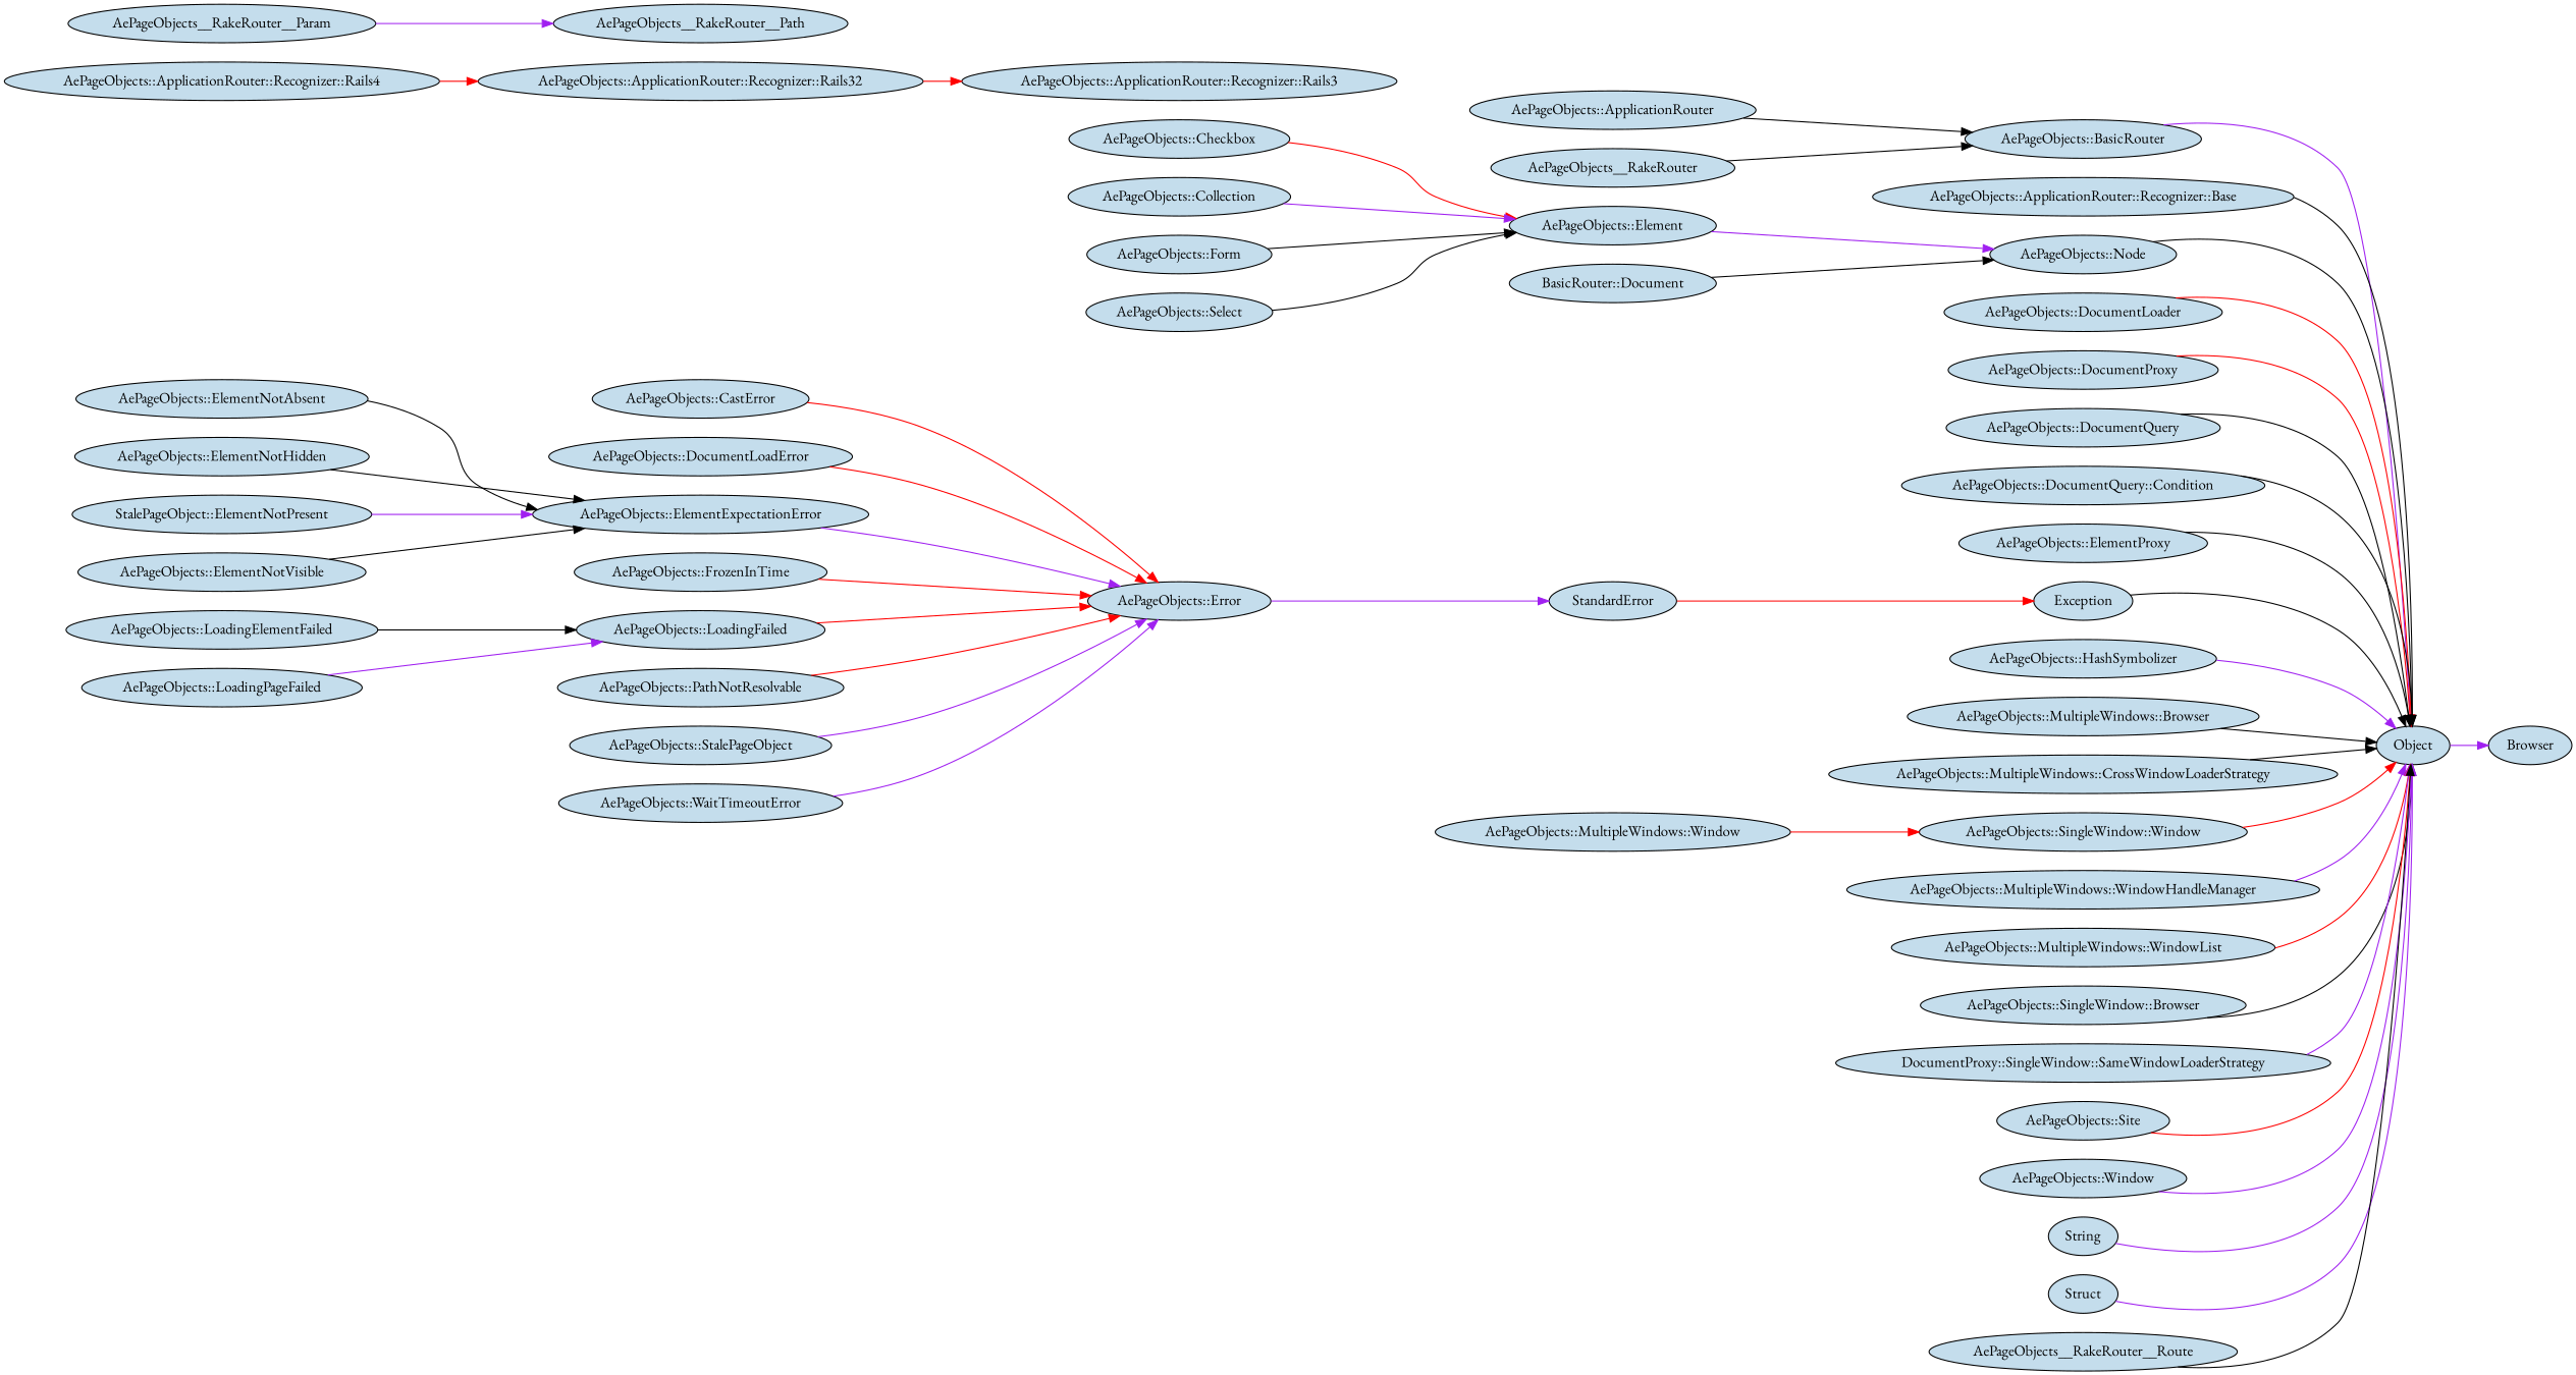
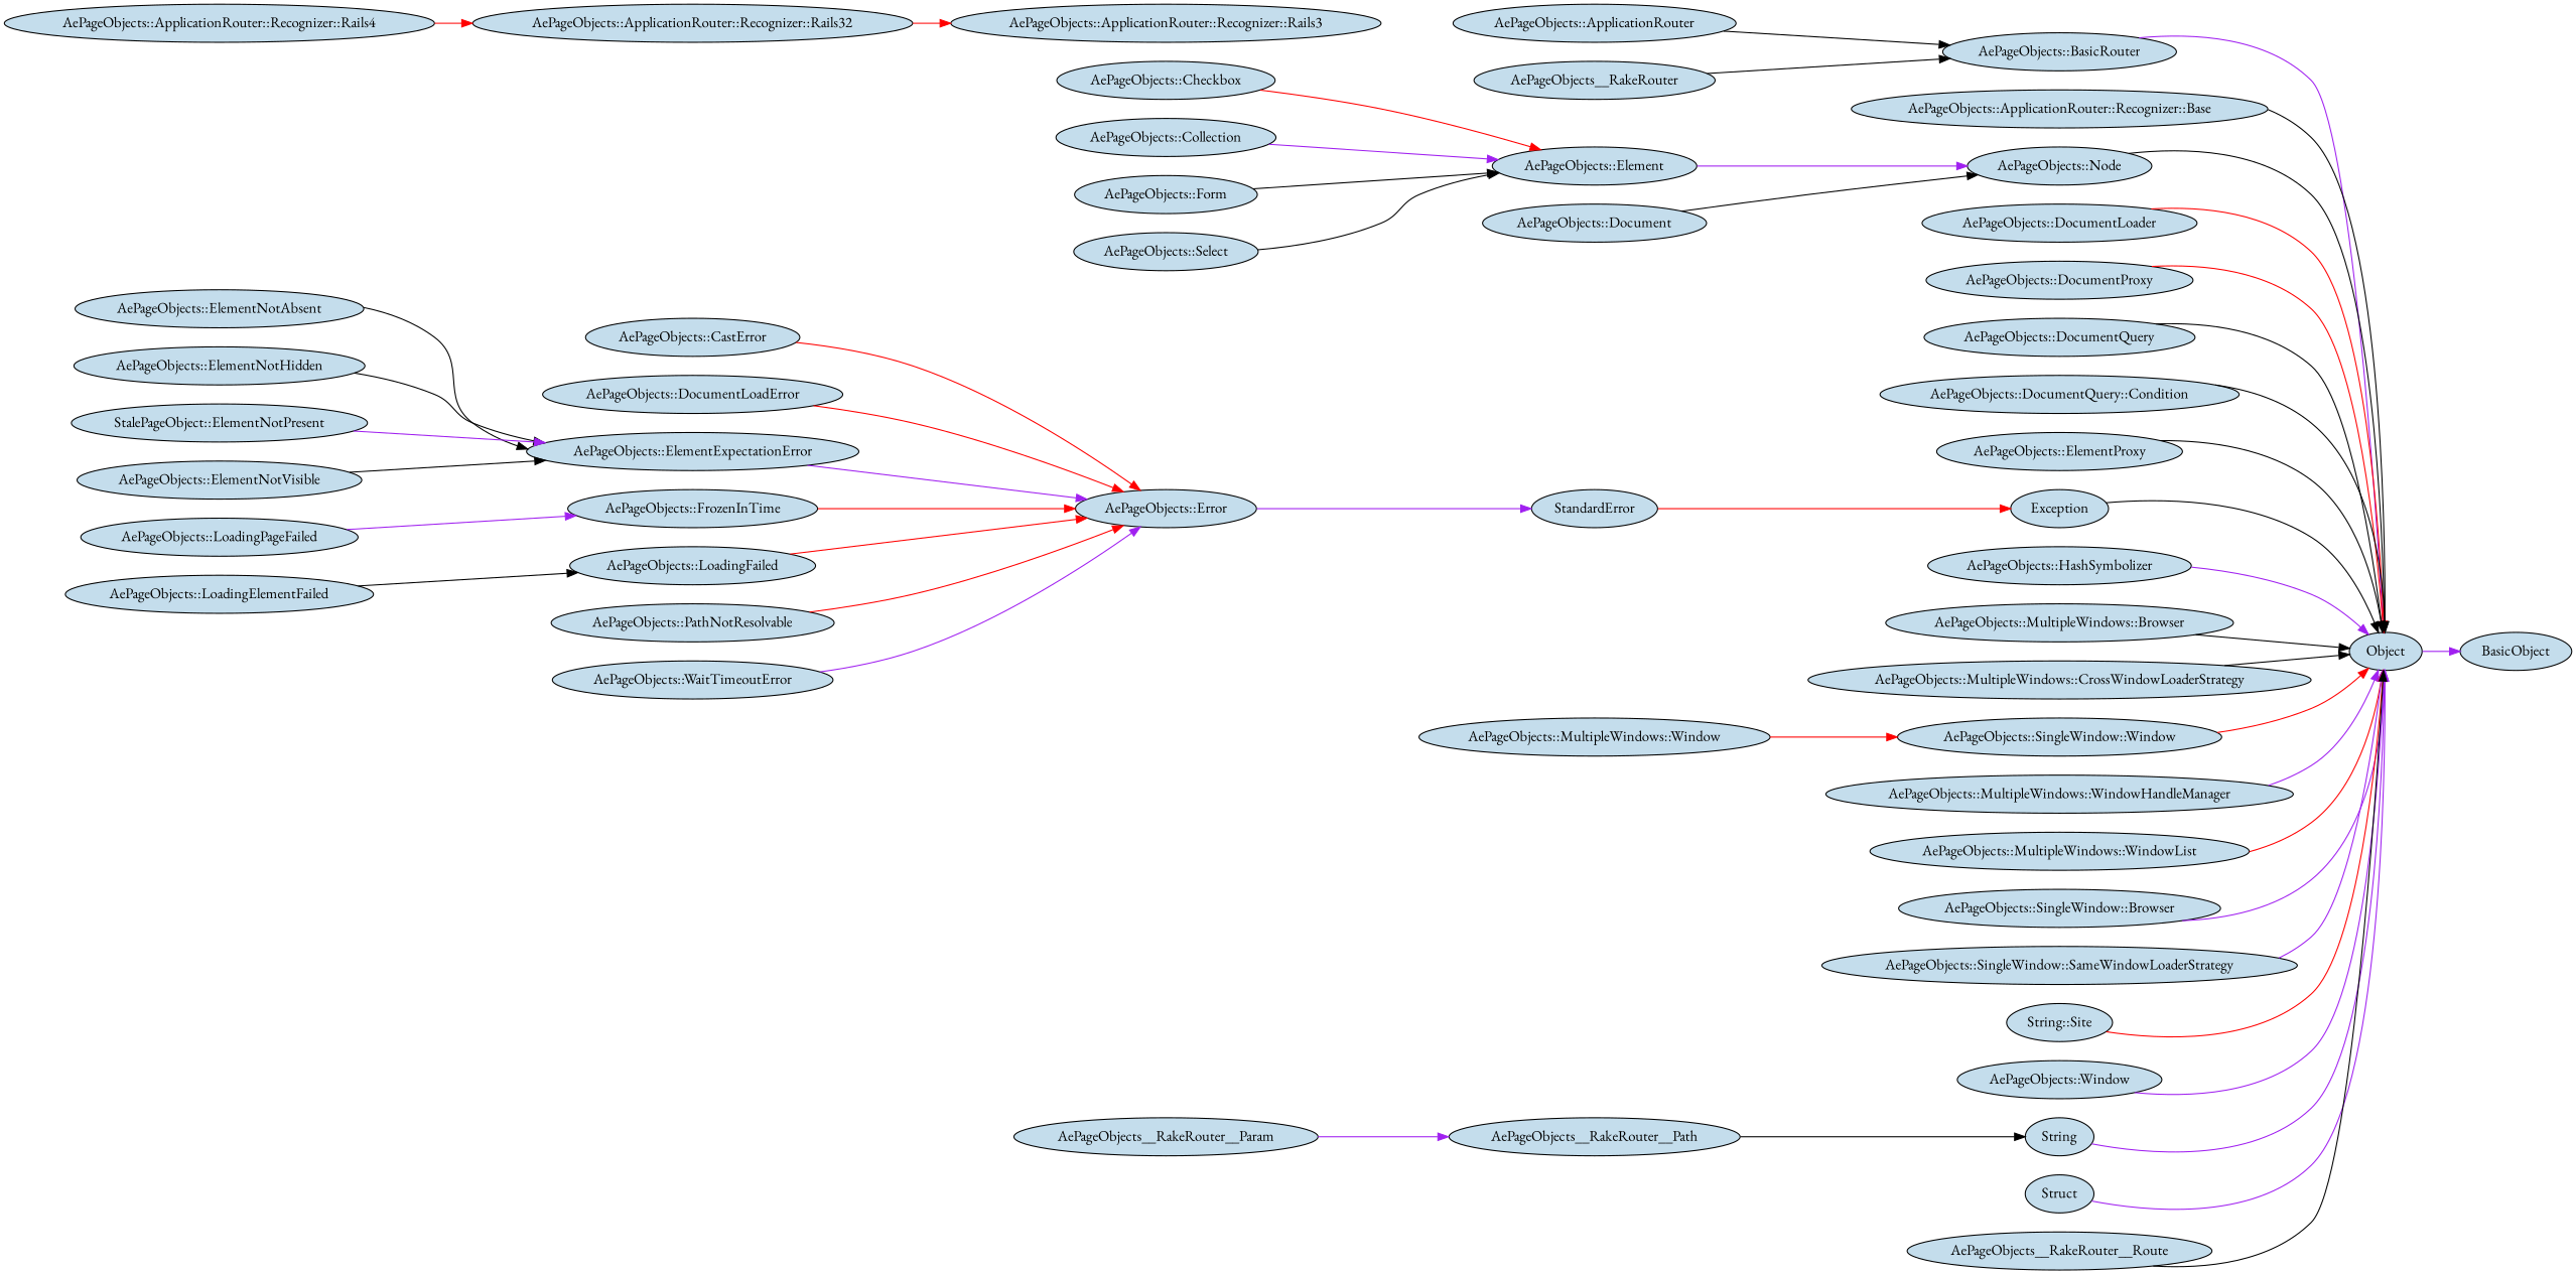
  digraph {
    fontname="EB Garamond"
    rankdir=LR
    node [fillcolor="#c4ddec" fontname="EB Garamond" style=filled]
    edge [color=black fontname="EB Garamond"]
    n1 [label="AePageObjects::ApplicationRouter"]
    n2 [label="AePageObjects::BasicRouter"]
    n3 [label=Object]
    n4 [label="AePageObjects::ApplicationRouter::Recognizer::Base"]
-   BasicObject [label=Browser]
+   BasicObject
    n6 [label="AePageObjects::ApplicationRouter::Recognizer::Rails3"]
    n7 [label="AePageObjects::ApplicationRouter::Recognizer::Rails32"]
    n8 [label="AePageObjects::ApplicationRouter::Recognizer::Rails4"]
    n9 [label="AePageObjects::CastError"]
    n10 [label="AePageObjects::Error"]
    n11 [label=StandardError]
    n12 [label="AePageObjects::Checkbox"]
    n13 [label="AePageObjects::Element"]
    n14 [label="AePageObjects::Node"]
    n15 [label="AePageObjects::Collection"]
-   n16 [label="BasicRouter::Document"]
+   n16 [label="AePageObjects::Document"]
    n17 [label="AePageObjects::DocumentLoadError"]
    n18 [label="AePageObjects::DocumentLoader"]
    n19 [label="AePageObjects::DocumentProxy"]
    n20 [label="AePageObjects::DocumentQuery"]
    n21 [label="AePageObjects::DocumentQuery::Condition"]
    n22 [label="AePageObjects::ElementExpectationError"]
    n23 [label="AePageObjects::ElementNotAbsent"]
    n24 [label="AePageObjects::ElementNotHidden"]
    n25 [label="StalePageObject::ElementNotPresent"]
    n26 [label="AePageObjects::ElementNotVisible"]
    n27 [label="AePageObjects::ElementProxy"]
    n28 [label=Exception]
    n29 [label="AePageObjects::Form"]
    n30 [label="AePageObjects::FrozenInTime"]
    n31 [label="AePageObjects::HashSymbolizer"]
    n32 [label="AePageObjects::LoadingElementFailed"]
    n33 [label="AePageObjects::LoadingFailed"]
    n34 [label="AePageObjects::LoadingPageFailed"]
    n35 [label="AePageObjects::MultipleWindows::Browser"]
    n36 [label="AePageObjects::MultipleWindows::CrossWindowLoaderStrategy"]
    n37 [label="AePageObjects::MultipleWindows::Window"]
    n38 [label="AePageObjects::SingleWindow::Window"]
    n39 [label="AePageObjects::MultipleWindows::WindowHandleManager"]
    n40 [label="AePageObjects::MultipleWindows::WindowList"]
    n41 [label="AePageObjects::PathNotResolvable"]
    n42 [label="AePageObjects::Select"]
    n43 [label="AePageObjects::SingleWindow::Browser"]
-   n44 [label="DocumentProxy::SingleWindow::SameWindowLoaderStrategy"]
-   n45 [label="AePageObjects::Site"]
-   n46 [label="AePageObjects::StalePageObject"]
+   n44 [label="AePageObjects::SingleWindow::SameWindowLoaderStrategy"]
+   n45 [label="String::Site"]
    n47 [label="AePageObjects::WaitTimeoutError"]
    n48 [label="AePageObjects::Window"]
    n49 [label=String]
    n50 [label=Struct]
    AePageObjects__RakeRouter
    AePageObjects__RakeRouter__Param
    AePageObjects__RakeRouter__Path
    AePageObjects__RakeRouter__Route
    n1 -> n2
    n2 -> n3 [color=purple]
    n3 -> BasicObject [color=purple]
    n4 -> n3
    n7 -> n6 [color=red]
    n8 -> n7 [color=red]
    n9 -> n10 [color=red]
    n10 -> n11 [color=purple]
    n11 -> n28 [color=red]
    n12 -> n13 [color=red]
    n13 -> n14 [color=purple]
    n14 -> n3
    n15 -> n13 [color=purple]
    n16 -> n14
    n17 -> n10 [color=red]
    n18 -> n3 [color=red]
    n19 -> n3 [color=red]
    n20 -> n3
    n21 -> n3
    n22 -> n10 [color=purple]
    n23 -> n22
    n24 -> n22
    n25 -> n22 [color=purple]
    n26 -> n22
    n27 -> n3
    n28 -> n3
    n29 -> n13
    n30 -> n10 [color=red]
    n31 -> n3 [color=purple]
    n32 -> n33
    n33 -> n10 [color=red]
-   n34 -> n33 [color=purple]
+   n34 -> n30 [color=purple]
    n35 -> n3
    n36 -> n3
    n37 -> n38 [color=red]
    n38 -> n3 [color=red]
    n39 -> n3 [color=purple]
    n40 -> n3 [color=red]
    n41 -> n10 [color=red]
    n42 -> n13
-   n43 -> n3
+   n43 -> n3 [color=purple]
    n44 -> n3 [color=purple]
    n45 -> n3 [color=red]
-   n46 -> n10 [color=purple]
    n47 -> n10 [color=purple]
    n48 -> n3 [color=purple]
    n49 -> n3 [color=purple]
    n50 -> n3 [color=purple]
    AePageObjects__RakeRouter -> n2
    AePageObjects__RakeRouter__Param -> AePageObjects__RakeRouter__Path [color=purple]
+   AePageObjects__RakeRouter__Path -> n49
    AePageObjects__RakeRouter__Route -> n3
  }
